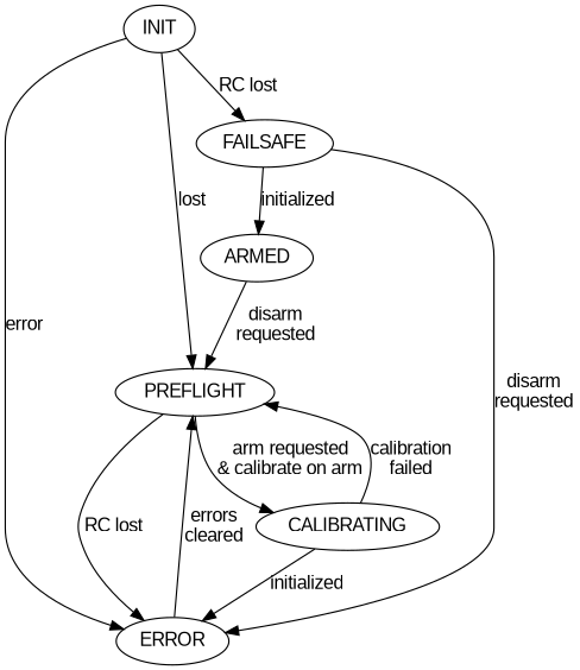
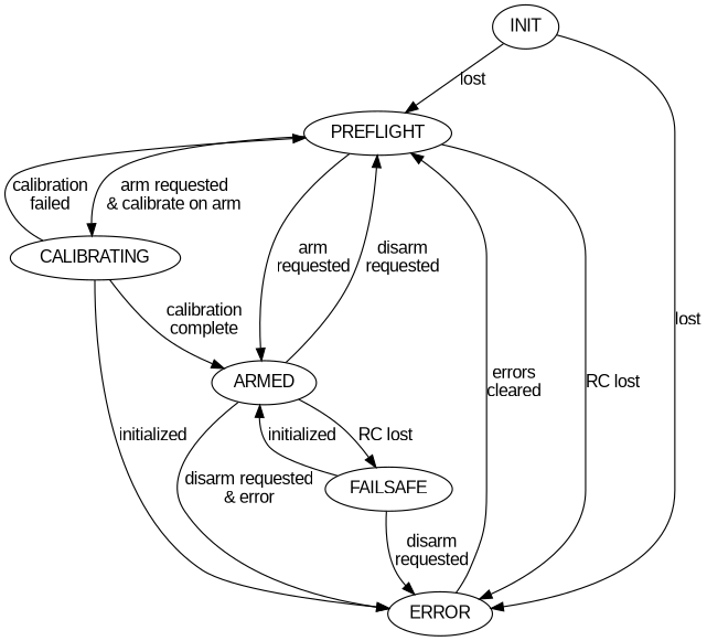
  digraph {
    fontname="Liberation Sans"
    node [fontname="Liberation Sans"]
    edge [fontname="Liberation Sans"]
    INIT
    PREFLIGHT
    ERROR
    CALIBRATING
    ARMED
    FAILSAFE
    INIT -> PREFLIGHT [label=lost]
-   INIT -> ERROR [label=error]
+   INIT -> ERROR [label=lost]
    PREFLIGHT -> ERROR [label="RC lost"]
    PREFLIGHT -> CALIBRATING [label="arm requested\n& calibrate on arm"]
+   PREFLIGHT -> ARMED [label="arm\nrequested"]
    ERROR -> PREFLIGHT [label="errors\ncleared"]
    CALIBRATING -> PREFLIGHT [label="calibration\nfailed"]
    CALIBRATING -> ERROR [label=initialized]
+   CALIBRATING -> ARMED [label="calibration\ncomplete"]
    ARMED -> PREFLIGHT [label="disarm\nrequested"]
-   INIT -> FAILSAFE [label="RC lost"]
+   ARMED -> ERROR [label="disarm requested\n& error"]
+   ARMED -> FAILSAFE [label="RC lost"]
    FAILSAFE -> ERROR [label="disarm\nrequested"]
    FAILSAFE -> ARMED [label=initialized]
  }
